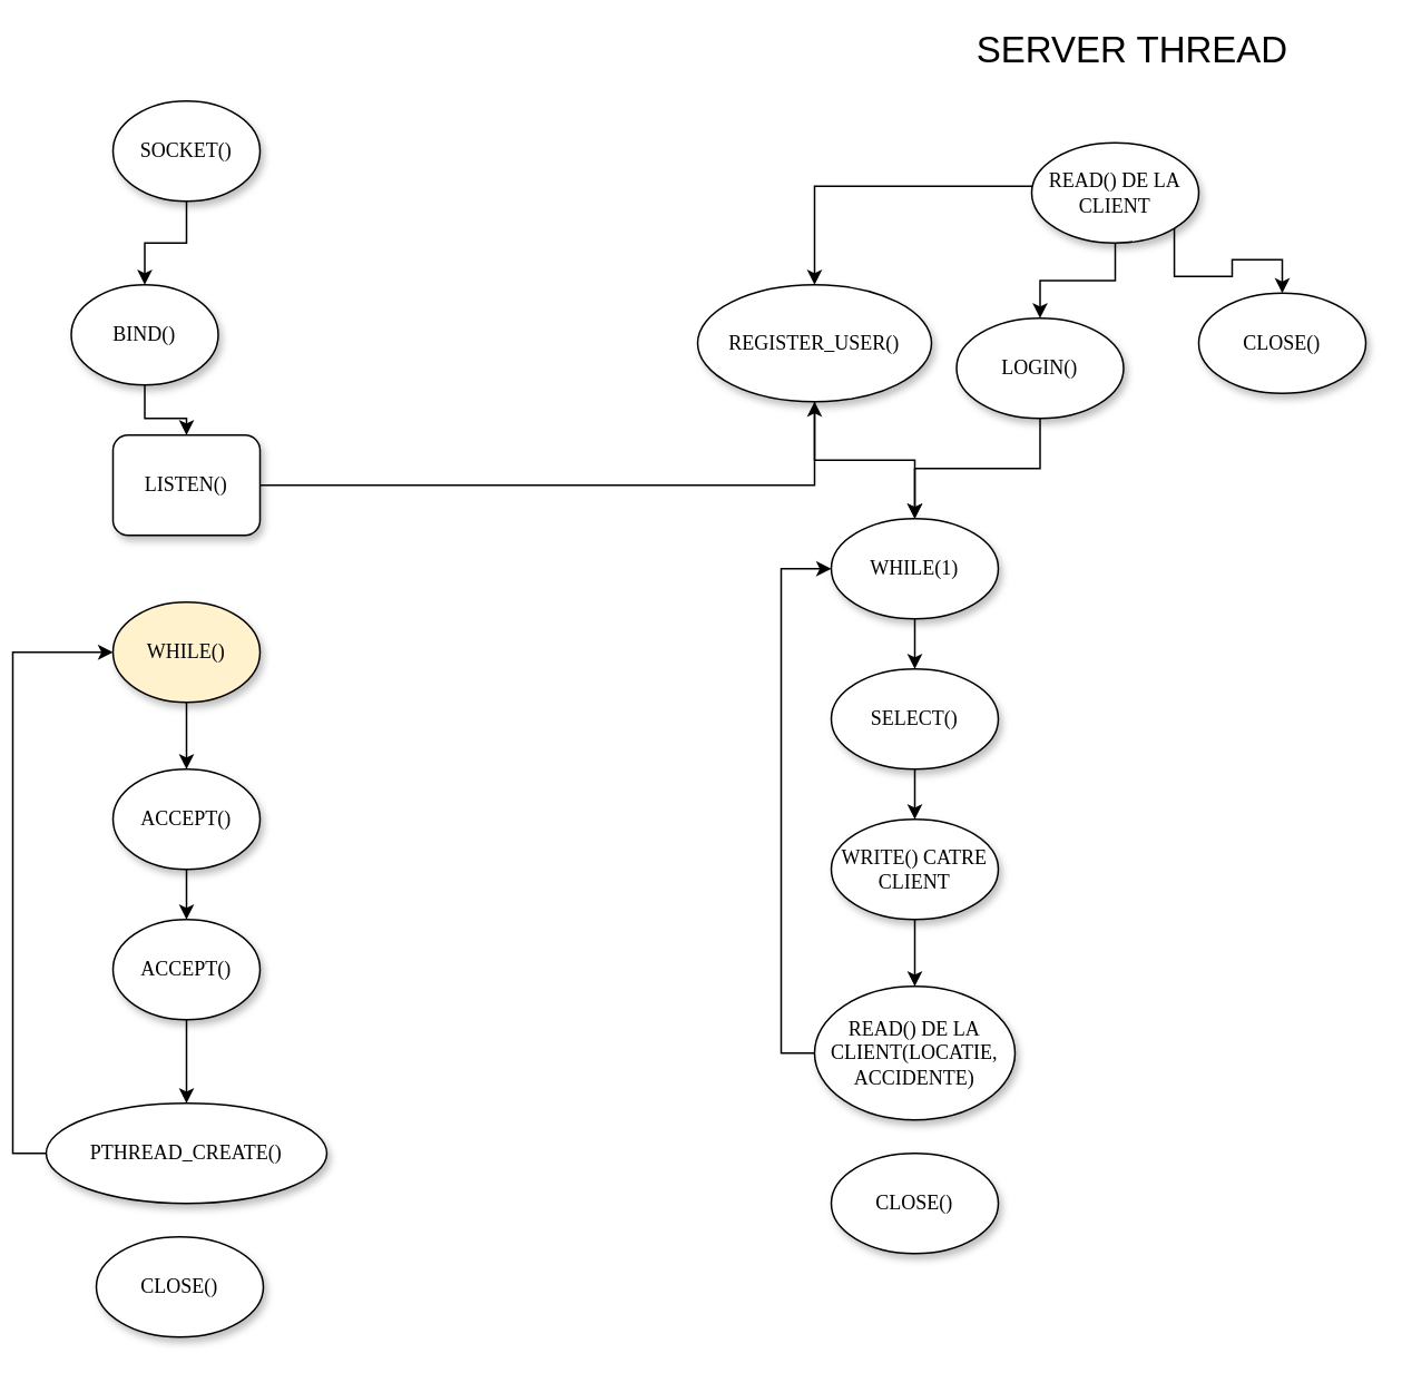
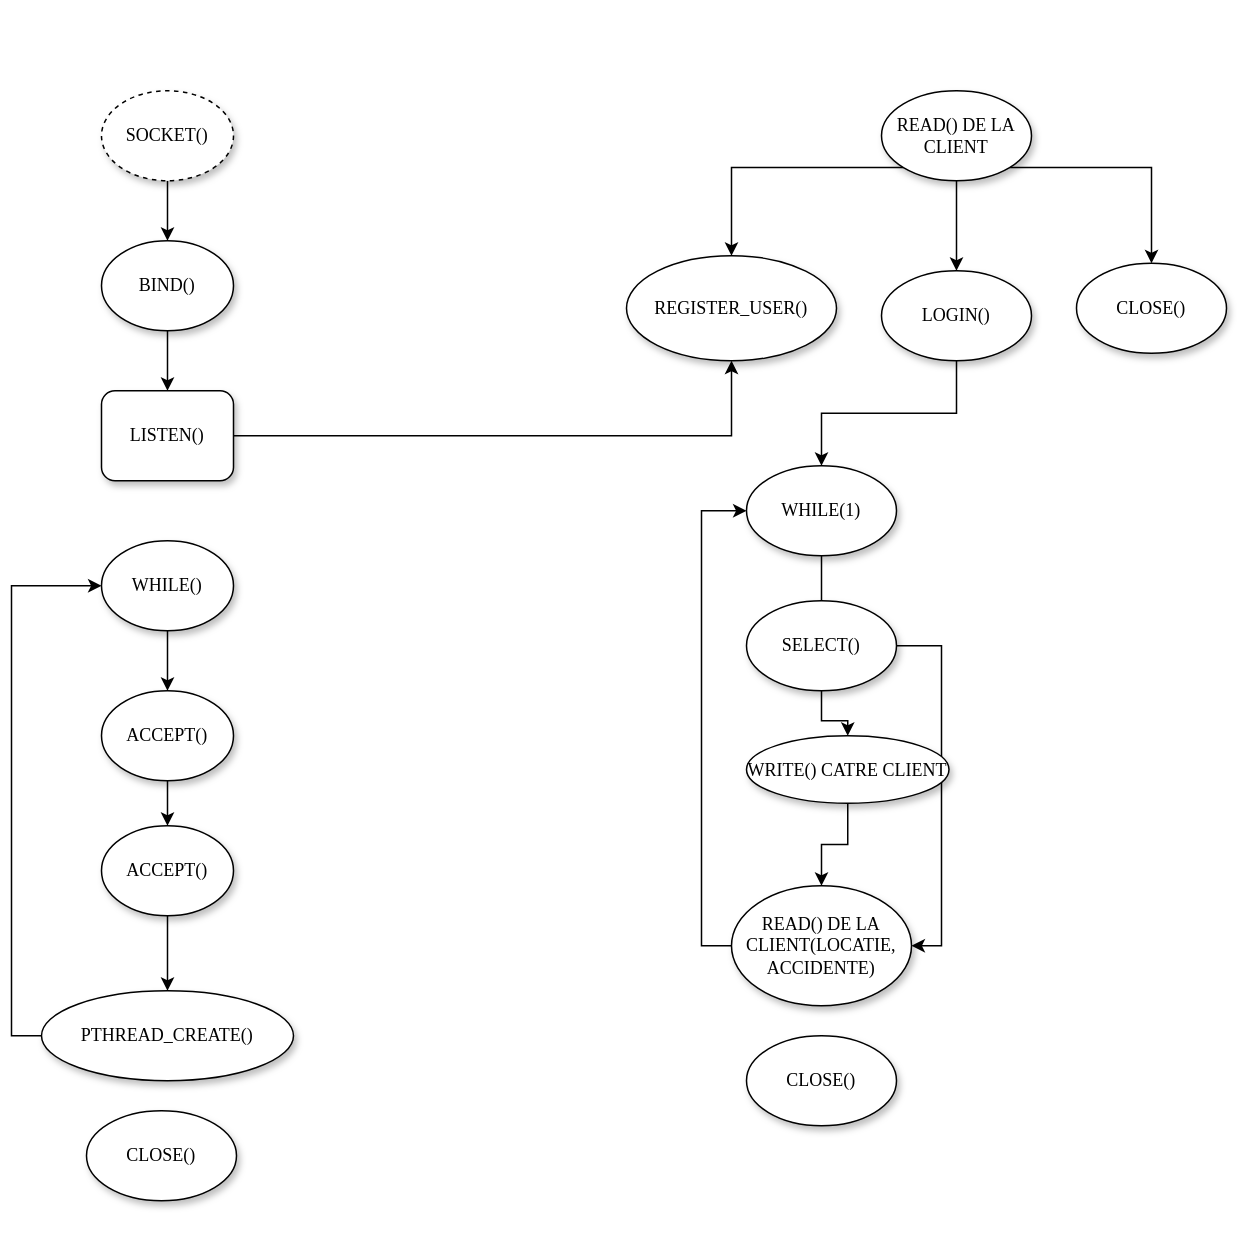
  <mxCell id="0" />
  <mxCell id="1" parent="0" />
  <mxCell id="2" value="" style="edgeStyle=orthogonalEdgeStyle;rounded=0;orthogonalLoop=1;jettySize=auto;html=1;" edge="1" parent="1" source="3" target="5"><mxGeometry relative="1" as="geometry" /></mxCell>
- <mxCell id="3" value="SOCKET()" style="ellipse;whiteSpace=wrap;html=1;rounded=0;shadow=1;comic=0;labelBackgroundColor=none;strokeWidth=1;fontFamily=Verdana;fontSize=12;align=center;" parent="1" vertex="1"><mxGeometry x="60" y="60" width="88" height="60" as="geometry" /></mxCell>
+ <mxCell id="3" value="SOCKET()" style="ellipse;whiteSpace=wrap;html=1;rounded=0;shadow=1;comic=0;labelBackgroundColor=none;strokeWidth=1;fontFamily=Verdana;fontSize=12;align=center;dashed=1;" parent="1" vertex="1"><mxGeometry x="60" y="60" width="88" height="60" as="geometry" /></mxCell>
  <mxCell id="4" value="" style="edgeStyle=orthogonalEdgeStyle;rounded=0;orthogonalLoop=1;jettySize=auto;html=1;" edge="1" parent="1" source="5" target="7"><mxGeometry relative="1" as="geometry" /></mxCell>
- <mxCell id="5" value="BIND()&lt;br&gt;" style="ellipse;whiteSpace=wrap;html=1;rounded=0;shadow=1;comic=0;labelBackgroundColor=none;strokeWidth=1;fontFamily=Verdana;fontSize=12;align=center;" vertex="1" parent="1"><mxGeometry x="35" y="170" width="88" height="60" as="geometry" /></mxCell>
+ <mxCell id="5" value="BIND()&lt;br&gt;" style="ellipse;whiteSpace=wrap;html=1;rounded=0;shadow=1;comic=0;labelBackgroundColor=none;strokeWidth=1;fontFamily=Verdana;fontSize=12;align=center;" vertex="1" parent="1"><mxGeometry x="60" y="160" width="88" height="60" as="geometry" /></mxCell>
  <mxCell id="6" value="" style="edgeStyle=orthogonalEdgeStyle;rounded=0;orthogonalLoop=1;jettySize=auto;html=1;" edge="1" parent="1" source="7" target="23"><mxGeometry relative="1" as="geometry" /></mxCell>
  <mxCell id="7" value="LISTEN()" style="whiteSpace=wrap;html=1;shadow=1;comic=0;labelBackgroundColor=none;strokeWidth=1;fontFamily=Verdana;fontSize=12;align=center;rounded=1;" vertex="1" parent="1"><mxGeometry x="60" y="260" width="88" height="60" as="geometry" /></mxCell>
  <mxCell id="8" value="" style="edgeStyle=orthogonalEdgeStyle;rounded=0;orthogonalLoop=1;jettySize=auto;html=1;" edge="1" parent="1" source="9" target="11"><mxGeometry relative="1" as="geometry" /></mxCell>
- <mxCell id="9" value="WHILE()" style="ellipse;whiteSpace=wrap;html=1;rounded=0;shadow=1;comic=0;labelBackgroundColor=none;strokeWidth=1;fontFamily=Verdana;fontSize=12;align=center;fillColor=#fff2cc;" vertex="1" parent="1"><mxGeometry x="60" y="360" width="88" height="60" as="geometry" /></mxCell>
+ <mxCell id="9" value="WHILE()" style="ellipse;whiteSpace=wrap;html=1;rounded=0;shadow=1;comic=0;labelBackgroundColor=none;strokeWidth=1;fontFamily=Verdana;fontSize=12;align=center;" vertex="1" parent="1"><mxGeometry x="60" y="360" width="88" height="60" as="geometry" /></mxCell>
  <mxCell id="10" value="" style="edgeStyle=orthogonalEdgeStyle;rounded=0;orthogonalLoop=1;jettySize=auto;html=1;" edge="1" parent="1" source="11" target="13"><mxGeometry relative="1" as="geometry" /></mxCell>
  <mxCell id="11" value="ACCEPT()" style="ellipse;whiteSpace=wrap;html=1;rounded=0;shadow=1;comic=0;labelBackgroundColor=none;strokeWidth=1;fontFamily=Verdana;fontSize=12;align=center;" vertex="1" parent="1"><mxGeometry x="60" y="460" width="88" height="60" as="geometry" /></mxCell>
  <mxCell id="12" value="" style="edgeStyle=orthogonalEdgeStyle;rounded=0;orthogonalLoop=1;jettySize=auto;html=1;" edge="1" parent="1" source="13" target="15"><mxGeometry relative="1" as="geometry" /></mxCell>
  <mxCell id="13" value="ACCEPT()" style="ellipse;whiteSpace=wrap;html=1;rounded=0;shadow=1;comic=0;labelBackgroundColor=none;strokeWidth=1;fontFamily=Verdana;fontSize=12;align=center;" vertex="1" parent="1"><mxGeometry x="60" y="550" width="88" height="60" as="geometry" /></mxCell>
  <mxCell id="14" style="edgeStyle=orthogonalEdgeStyle;rounded=0;orthogonalLoop=1;jettySize=auto;html=1;exitX=0;exitY=0.5;exitDx=0;exitDy=0;entryX=0;entryY=0.5;entryDx=0;entryDy=0;" edge="1" parent="1" source="15" target="9"><mxGeometry relative="1" as="geometry" /></mxCell>
  <mxCell id="15" value="PTHREAD_CREATE()" style="ellipse;whiteSpace=wrap;html=1;rounded=0;shadow=1;comic=0;labelBackgroundColor=none;strokeWidth=1;fontFamily=Verdana;fontSize=12;align=center;" vertex="1" parent="1"><mxGeometry x="20" y="660" width="168" height="60" as="geometry" /></mxCell>
  <mxCell id="16" value="CLOSE()" style="ellipse;whiteSpace=wrap;html=1;rounded=0;shadow=1;comic=0;labelBackgroundColor=none;strokeWidth=1;fontFamily=Verdana;fontSize=12;align=center;" vertex="1" parent="1"><mxGeometry x="50" y="740" width="100" height="60" as="geometry" /></mxCell>
- <mxCell id="17" value="&lt;font style=&quot;font-size: 22px&quot;&gt;SERVER THREAD&lt;/font&gt;" style="text;html=1;align=center;verticalAlign=middle;resizable=0;points=[];;autosize=1;" vertex="1" parent="1"><mxGeometry x="570" y="20" width="200" height="20" as="geometry" /></mxCell>
  <mxCell id="18" style="edgeStyle=orthogonalEdgeStyle;rounded=0;orthogonalLoop=1;jettySize=auto;html=1;exitX=0;exitY=1;exitDx=0;exitDy=0;entryX=0.5;entryY=0;entryDx=0;entryDy=0;" edge="1" parent="1" source="21" target="23"><mxGeometry relative="1" as="geometry"><mxPoint x="500" y="180" as="targetPoint" /><Array as="points"><mxPoint x="480" y="111" /></Array></mxGeometry></mxCell>
  <mxCell id="19" style="edgeStyle=orthogonalEdgeStyle;rounded=0;orthogonalLoop=1;jettySize=auto;html=1;exitX=0.5;exitY=1;exitDx=0;exitDy=0;entryX=0.5;entryY=0;entryDx=0;entryDy=0;" edge="1" parent="1" source="21" target="25"><mxGeometry relative="1" as="geometry"><mxPoint x="640" y="180" as="targetPoint" /></mxGeometry></mxCell>
  <mxCell id="20" style="edgeStyle=orthogonalEdgeStyle;rounded=0;orthogonalLoop=1;jettySize=auto;html=1;exitX=1;exitY=1;exitDx=0;exitDy=0;entryX=0.5;entryY=0;entryDx=0;entryDy=0;" edge="1" parent="1" source="21" target="36"><mxGeometry relative="1" as="geometry"><mxPoint x="750" y="170" as="targetPoint" /></mxGeometry></mxCell>
- <mxCell id="21" value="READ() DE LA CLIENT" style="ellipse;whiteSpace=wrap;html=1;rounded=0;shadow=1;fontFamily=Verdana;strokeWidth=1;labelBackgroundColor=none;" vertex="1" parent="1"><mxGeometry x="610" y="85" width="100" height="60" as="geometry" /></mxCell>
- <mxCell id="22" style="edgeStyle=orthogonalEdgeStyle;rounded=0;orthogonalLoop=1;jettySize=auto;html=1;exitX=0.5;exitY=1;exitDx=0;exitDy=0;entryX=0.5;entryY=0;entryDx=0;entryDy=0;" edge="1" parent="1" source="23" target="27"><mxGeometry relative="1" as="geometry" /></mxCell>
+ <mxCell id="21" value="READ() DE LA CLIENT" style="ellipse;whiteSpace=wrap;html=1;rounded=0;shadow=1;fontFamily=Verdana;strokeWidth=1;labelBackgroundColor=none;" vertex="1" parent="1"><mxGeometry x="580" y="60" width="100" height="60" as="geometry" /></mxCell>
  <mxCell id="23" value="REGISTER_USER()" style="ellipse;whiteSpace=wrap;html=1;rounded=0;shadow=1;fontFamily=Verdana;strokeWidth=1;labelBackgroundColor=none;" vertex="1" parent="1"><mxGeometry x="410" y="170" width="140" height="70" as="geometry" /></mxCell>
  <mxCell id="24" value="" style="edgeStyle=orthogonalEdgeStyle;rounded=0;orthogonalLoop=1;jettySize=auto;html=1;" edge="1" parent="1" source="25" target="27"><mxGeometry relative="1" as="geometry" /></mxCell>
- <mxCell id="25" value="LOGIN()" style="ellipse;whiteSpace=wrap;html=1;rounded=0;shadow=1;fontFamily=Verdana;strokeWidth=1;labelBackgroundColor=none;" vertex="1" parent="1"><mxGeometry x="565" y="190" width="100" height="60" as="geometry" /></mxCell>
- <mxCell id="26" value="" style="edgeStyle=orthogonalEdgeStyle;rounded=0;orthogonalLoop=1;jettySize=auto;html=1;" edge="1" parent="1" source="27" target="30"><mxGeometry relative="1" as="geometry" /></mxCell>
+ <mxCell id="25" value="LOGIN()" style="ellipse;whiteSpace=wrap;html=1;rounded=0;shadow=1;fontFamily=Verdana;strokeWidth=1;labelBackgroundColor=none;" vertex="1" parent="1"><mxGeometry x="580" y="180" width="100" height="60" as="geometry" /></mxCell>
+ <mxCell id="26" value="" style="edgeStyle=orthogonalEdgeStyle;rounded=0;orthogonalLoop=1;jettySize=auto;html=1;endArrow=none;" edge="1" parent="1" source="27" target="30"><mxGeometry relative="1" as="geometry" /></mxCell>
  <mxCell id="27" value="WHILE(1)" style="ellipse;whiteSpace=wrap;html=1;rounded=0;shadow=1;fontFamily=Verdana;strokeWidth=1;labelBackgroundColor=none;" vertex="1" parent="1"><mxGeometry x="490" y="310" width="100" height="60" as="geometry" /></mxCell>
  <mxCell id="28" value="" style="edgeStyle=orthogonalEdgeStyle;rounded=0;orthogonalLoop=1;jettySize=auto;html=1;" edge="1" parent="1" source="30" target="32"><mxGeometry relative="1" as="geometry" /></mxCell>
+ <mxCell id="29" style="edgeStyle=orthogonalEdgeStyle;rounded=0;orthogonalLoop=1;jettySize=auto;html=1;exitX=1;exitY=0.5;exitDx=0;exitDy=0;entryX=1;entryY=0.5;entryDx=0;entryDy=0;" edge="1" parent="1" source="30" target="34"><mxGeometry relative="1" as="geometry" /></mxCell>
  <mxCell id="30" value="SELECT()" style="ellipse;whiteSpace=wrap;html=1;rounded=0;shadow=1;fontFamily=Verdana;strokeWidth=1;labelBackgroundColor=none;" vertex="1" parent="1"><mxGeometry x="490" y="400" width="100" height="60" as="geometry" /></mxCell>
  <mxCell id="31" value="" style="edgeStyle=orthogonalEdgeStyle;rounded=0;orthogonalLoop=1;jettySize=auto;html=1;" edge="1" parent="1" source="32" target="34"><mxGeometry relative="1" as="geometry" /></mxCell>
- <mxCell id="32" value="WRITE() CATRE CLIENT" style="ellipse;whiteSpace=wrap;html=1;rounded=0;shadow=1;fontFamily=Verdana;strokeWidth=1;labelBackgroundColor=none;" vertex="1" parent="1"><mxGeometry x="490" y="490" width="100" height="60" as="geometry" /></mxCell>
+ <mxCell id="32" value="WRITE() CATRE CLIENT" style="ellipse;whiteSpace=wrap;html=1;rounded=0;shadow=1;fontFamily=Verdana;strokeWidth=1;labelBackgroundColor=none;" vertex="1" parent="1"><mxGeometry x="490" y="490" width="135" height="45" as="geometry" /></mxCell>
  <mxCell id="33" style="edgeStyle=orthogonalEdgeStyle;rounded=0;orthogonalLoop=1;jettySize=auto;html=1;exitX=0;exitY=0.5;exitDx=0;exitDy=0;entryX=0;entryY=0.5;entryDx=0;entryDy=0;" edge="1" parent="1" source="34" target="27"><mxGeometry relative="1" as="geometry" /></mxCell>
  <mxCell id="34" value="READ() DE LA CLIENT(LOCATIE, ACCIDENTE)" style="ellipse;whiteSpace=wrap;html=1;rounded=0;shadow=1;fontFamily=Verdana;strokeWidth=1;labelBackgroundColor=none;" vertex="1" parent="1"><mxGeometry x="480" y="590" width="120" height="80" as="geometry" /></mxCell>
  <mxCell id="35" value="CLOSE()" style="ellipse;whiteSpace=wrap;html=1;rounded=0;shadow=1;fontFamily=Verdana;strokeWidth=1;labelBackgroundColor=none;" vertex="1" parent="1"><mxGeometry x="490" y="690" width="100" height="60" as="geometry" /></mxCell>
  <mxCell id="36" value="CLOSE()" style="ellipse;whiteSpace=wrap;html=1;rounded=0;shadow=1;fontFamily=Verdana;strokeWidth=1;labelBackgroundColor=none;" vertex="1" parent="1"><mxGeometry x="710" y="175" width="100" height="60" as="geometry" /></mxCell>
